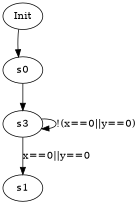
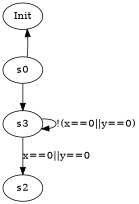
  digraph {
    Init
    s0
    n3 [label=s3]
-   s2 [label=s1]
-   Init -> s0
+   s2
+   s0 -> Init
    s0 -> n3
    n3 -> n3 [label="!(x==0||y==0)"]
    n3 -> s2 [label="x==0||y==0"]
  }
